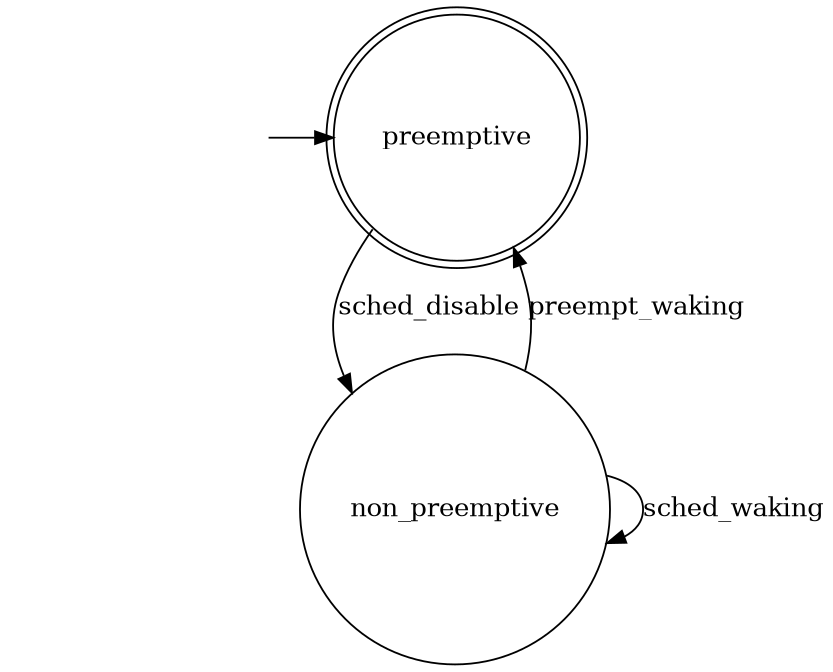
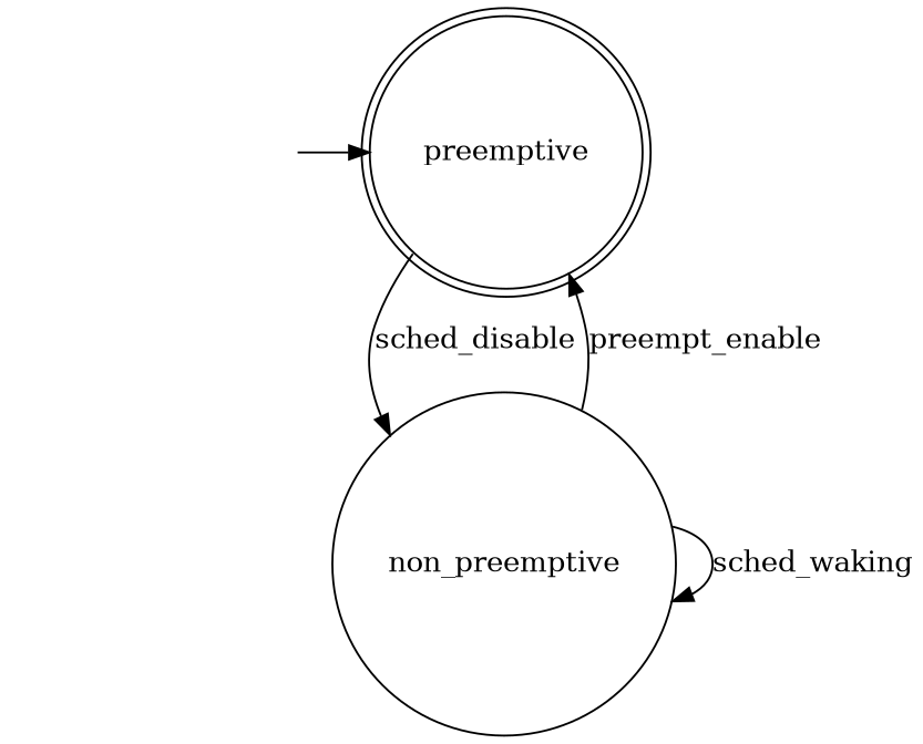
  digraph {
    __init_preemptive [shape=plaintext style=invis]
    n2 [label=non_preemptive shape=circle]
    n3 [label=preemptive shape=doublecircle]
    subgraph sub_1 {
      __init_preemptive
    }
    subgraph sub_2 {
      n2
    }
    subgraph sub_3 {
      n3
    }
    subgraph sub_4 {
      n3
    }
    subgraph sub_5 {
      rank=min
      __init_preemptive
      n3
    }
    __init_preemptive -> n3
    n2 -> n2 [label=sched_waking]
-   n2 -> n3 [label=preempt_waking]
+   n2 -> n3 [label=preempt_enable]
    n3 -> n2 [label=sched_disable]
  }
